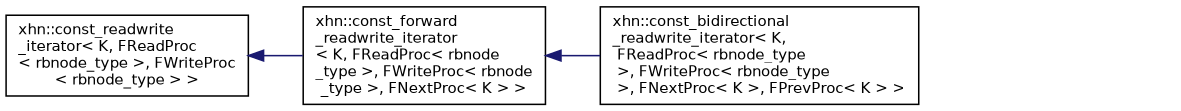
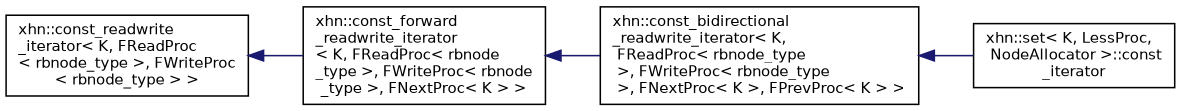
  digraph {
    rankdir=LR
    node [color=black fillcolor=white fontname=Helvetica fontsize=10 shape=record style=filled]
    edge [color=midnightblue dir=back fontname=Helvetica fontsize=10 labelfontname=Helvetica labelfontsize=10 style=solid]
    n1 [height=0.2 label="xhn::const_readwrite\l_iterator\< K, FReadProc\l\< rbnode_type \>, FWriteProc\l\< rbnode_type \> \>" width=0.4]
    n2 [height=0.2 label="xhn::const_forward\l_readwrite_iterator\l\< K, FReadProc\< rbnode\l_type \>, FWriteProc\< rbnode\l_type \>, FNextProc\< K \> \>" width=0.4]
    n3 [height=0.2 label="xhn::const_bidirectional\l_readwrite_iterator\< K,\l FReadProc\< rbnode_type\l \>, FWriteProc\< rbnode_type\l \>, FNextProc\< K \>, FPrevProc\< K \> \>" width=0.4]
+   n4 [height=0.2 label="xhn::set\< K, LessProc,\l NodeAllocator \>::const\l_iterator" width=0.4]
    n1 -> n2
    n2 -> n3
+   n3 -> n4
  }
